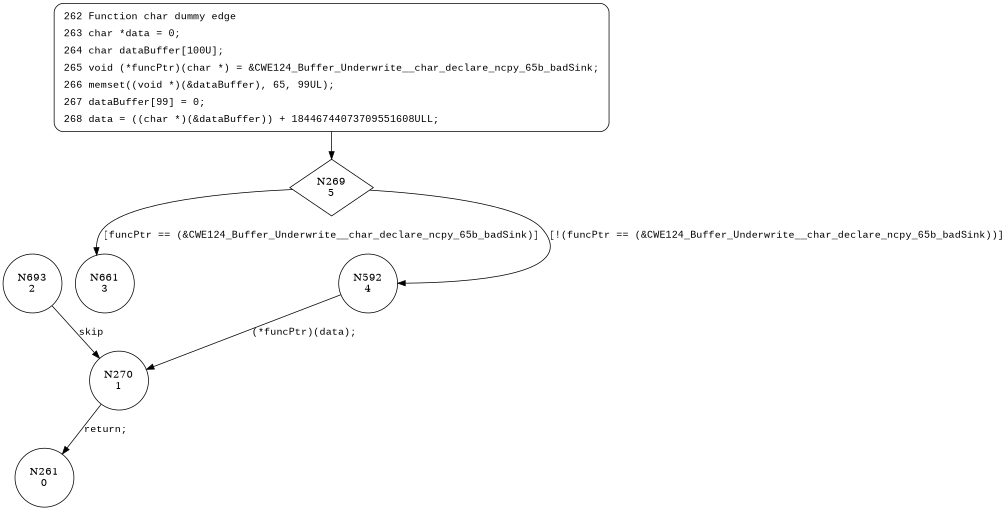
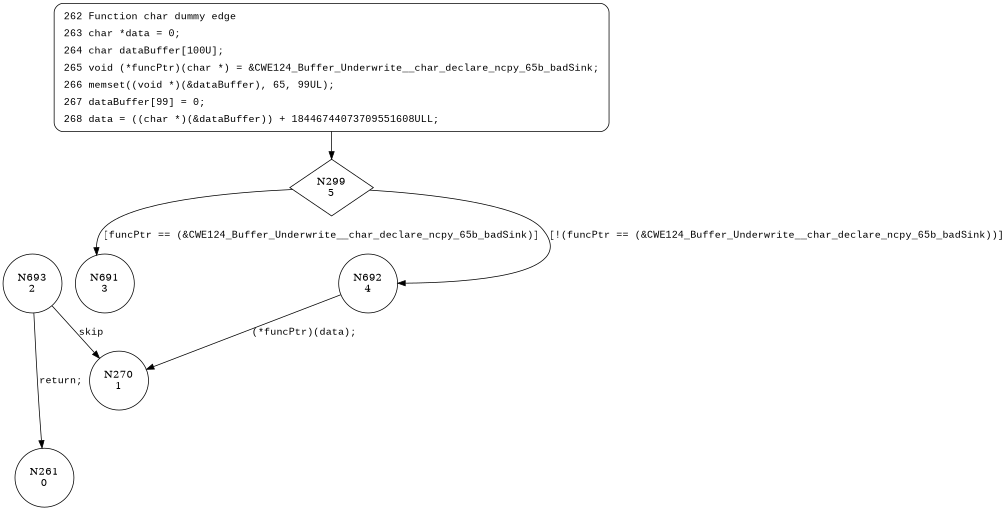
  digraph {
    node [shape=circle]
    edge [fontname="Courier New"]
-   n1 [label="N269\n5" shape=diamond]
-   n2 [label="N661\n3"]
-   n3 [label="N592\n4"]
+   n1 [label="N299\n5" shape=diamond]
+   n2 [label="N691\n3"]
+   n3 [label="N692\n4"]
    n4 [label="N270\n1"]
    n5 [label="N261\n0"]
    n6 [label="N693\n2"]
    n7 [fillcolor=white fontname="Courier New" label=<<table border="0" cellborder="0" cellpadding="3" bgcolor="white"><tr><td align="right">262</td><td align="left">Function char dummy edge</td></tr><tr><td align="right">263</td><td align="left">char *data = 0;</td></tr><tr><td align="right">264</td><td align="left">char dataBuffer[100U];</td></tr><tr><td align="right">265</td><td align="left">void (*funcPtr)(char *) = &amp;CWE124_Buffer_Underwrite__char_declare_ncpy_65b_badSink;</td></tr><tr><td align="right">266</td><td align="left">memset((void *)(&amp;dataBuffer), 65, 99UL);</td></tr><tr><td align="right">267</td><td align="left">dataBuffer[99] = 0;</td></tr><tr><td align="right">268</td><td align="left">data = ((char *)(&amp;dataBuffer)) + 18446744073709551608ULL;</td></tr></table>> penwidth=1 shape=Mrecord style="filled,bold"]
    n1 -> n2 [label="[funcPtr == (&CWE124_Buffer_Underwrite__char_declare_ncpy_65b_badSink)]"]
    n1 -> n3 [label="[!(funcPtr == (&CWE124_Buffer_Underwrite__char_declare_ncpy_65b_badSink))]"]
    n3 -> n4 [label="(*funcPtr)(data);"]
-   n4 -> n5 [label="return;"]
+   n6 -> n5 [label="return;"]
    n6 -> n4 [label=skip]
    n7 -> n1 [fontname=""]
  }
